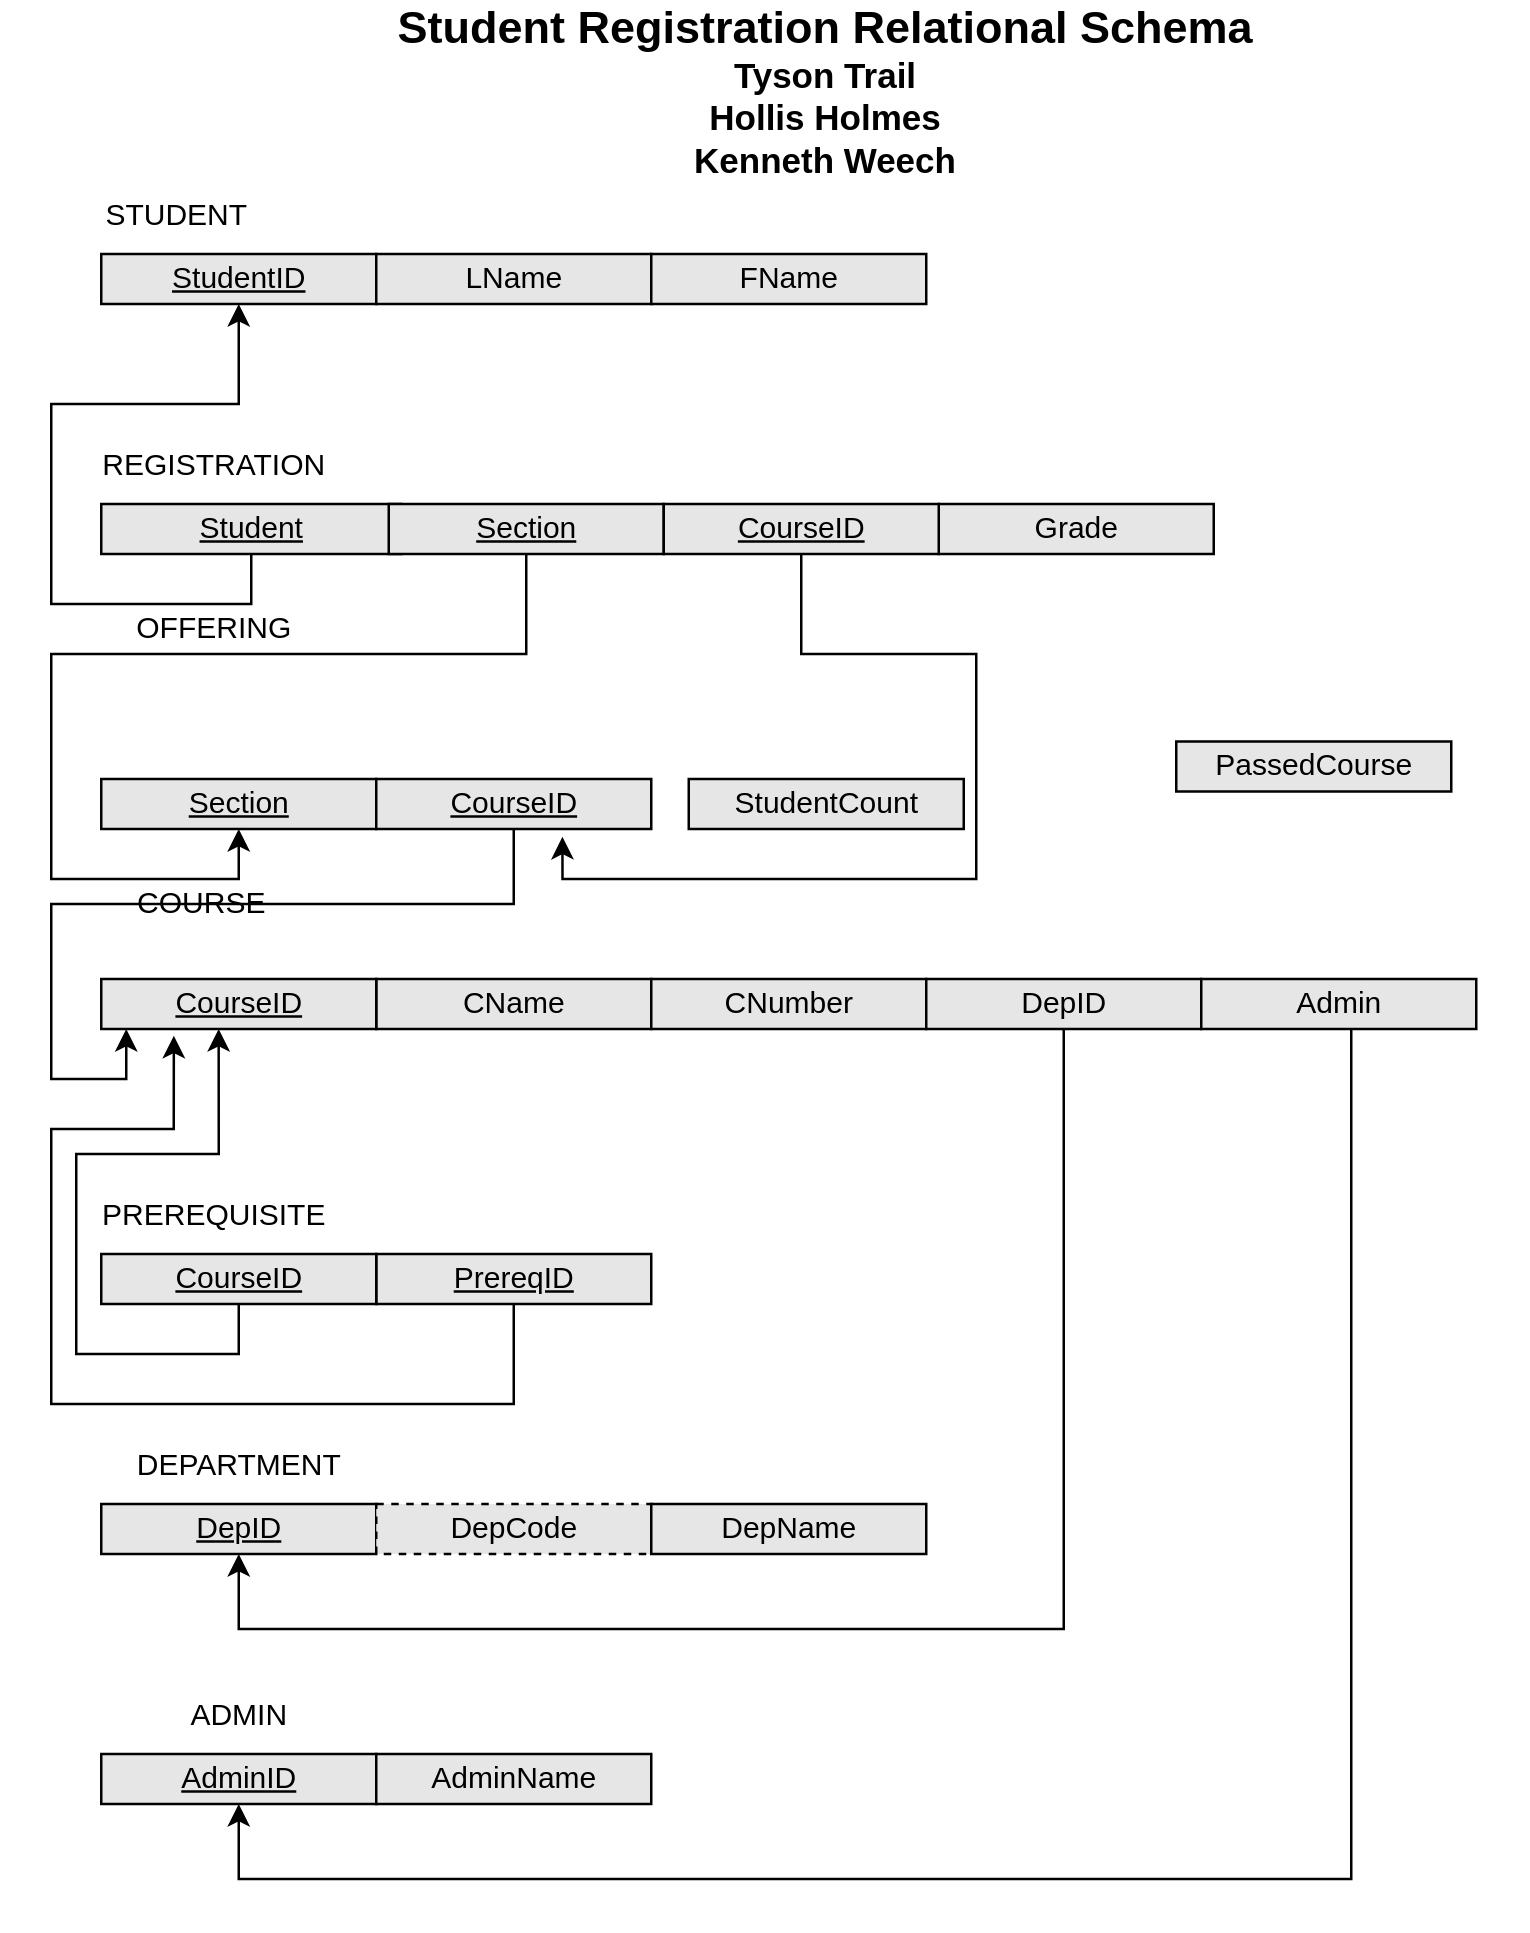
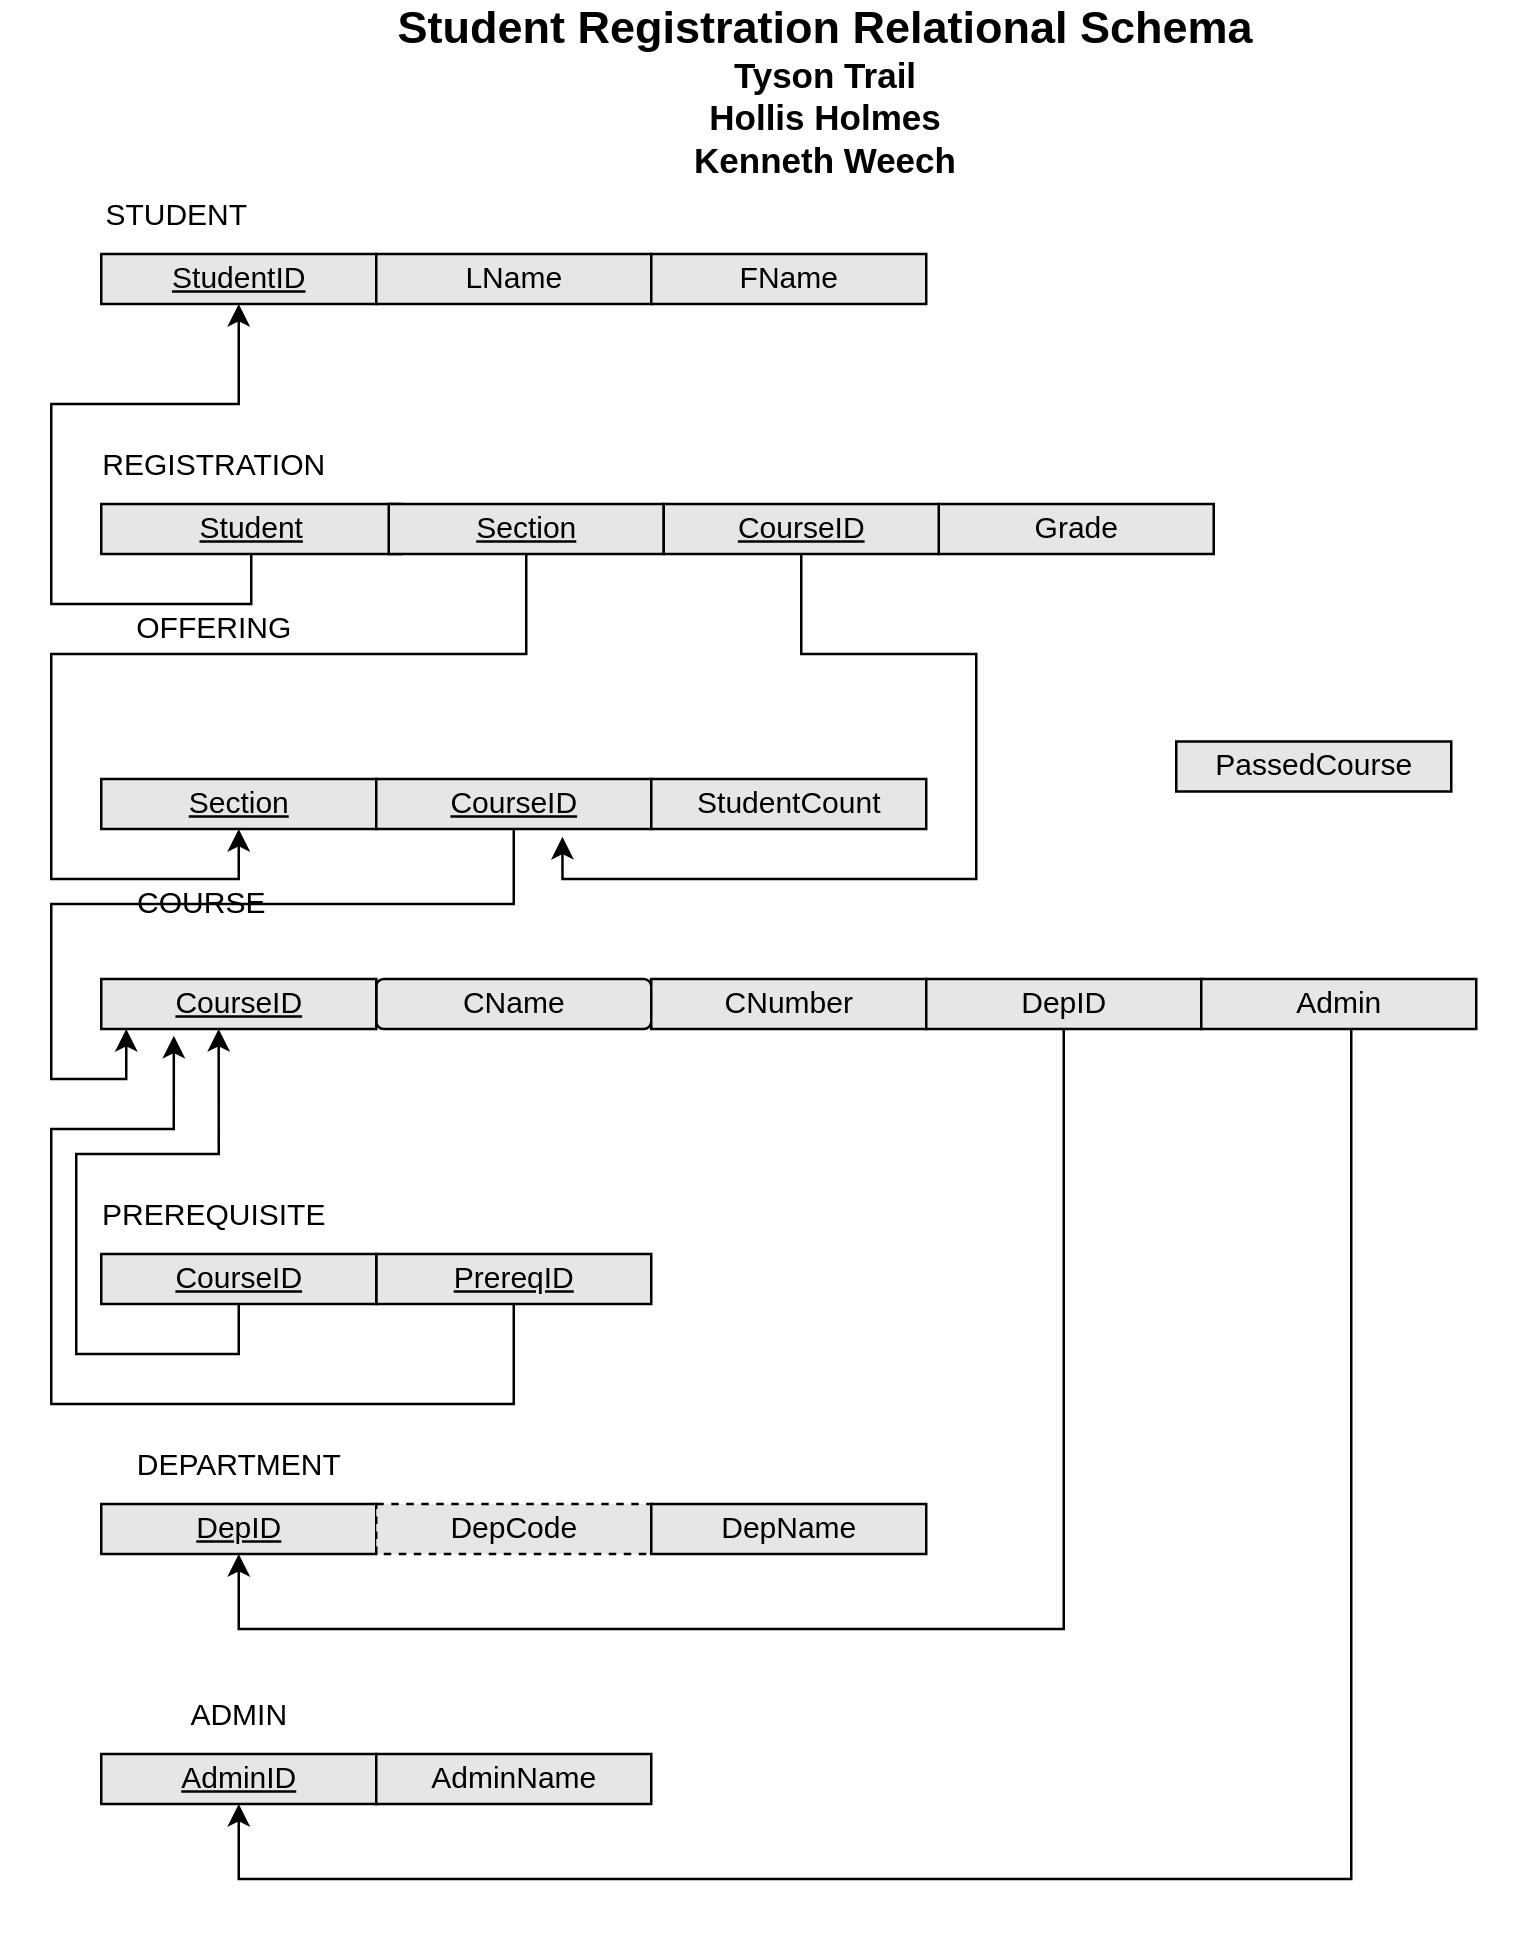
  <mxCell id="0" />
  <mxCell id="1" parent="0" />
  <mxCell id="2" value="&lt;u&gt;StudentID&lt;/u&gt;" style="html=1;fillColor=#E6E6E6;" parent="1" vertex="1"><mxGeometry x="40" y="100" width="110" height="20" as="geometry" /></mxCell>
  <mxCell id="3" value="LName" style="html=1;fillColor=#E6E6E6;" parent="1" vertex="1"><mxGeometry x="150" y="100" width="110" height="20" as="geometry" /></mxCell>
  <mxCell id="4" value="FName" style="html=1;fillColor=#E6E6E6;" parent="1" vertex="1"><mxGeometry x="260" y="100" width="110" height="20" as="geometry" /></mxCell>
  <mxCell id="5" value="STUDENT" style="text;html=1;align=center;verticalAlign=middle;resizable=0;points=[];autosize=1;strokeColor=none;fillColor=none;" parent="1" vertex="1"><mxGeometry x="30" y="70" width="80" height="30" as="geometry" /></mxCell>
  <mxCell id="6" style="edgeStyle=orthogonalEdgeStyle;rounded=0;orthogonalLoop=1;jettySize=auto;html=1;exitX=0.5;exitY=1;exitDx=0;exitDy=0;entryX=0.5;entryY=1;entryDx=0;entryDy=0;" parent="1" source="7" target="2" edge="1"><mxGeometry relative="1" as="geometry" /></mxCell>
  <mxCell id="7" value="&lt;u&gt;Student&lt;/u&gt;" style="html=1;fillColor=#E6E6E6;" parent="1" vertex="1"><mxGeometry x="40" y="200" width="120" height="20" as="geometry" /></mxCell>
  <mxCell id="8" style="edgeStyle=orthogonalEdgeStyle;rounded=0;orthogonalLoop=1;jettySize=auto;html=1;exitX=0.5;exitY=1;exitDx=0;exitDy=0;entryX=0.5;entryY=1;entryDx=0;entryDy=0;" parent="1" source="9" target="13" edge="1"><mxGeometry relative="1" as="geometry"><Array as="points"><mxPoint x="210" y="260" /><mxPoint x="20" y="260" /><mxPoint x="20" y="350" /><mxPoint x="95" y="350" /></Array></mxGeometry></mxCell>
  <mxCell id="9" value="&lt;u&gt;Section&lt;/u&gt;" style="html=1;fillColor=#E6E6E6;" parent="1" vertex="1"><mxGeometry x="155" y="200" width="110" height="20" as="geometry" /></mxCell>
  <mxCell id="10" value="REGISTRATION" style="text;html=1;align=center;verticalAlign=middle;resizable=0;points=[];autosize=1;strokeColor=none;fillColor=none;" parent="1" vertex="1"><mxGeometry x="30" y="170" width="110" height="30" as="geometry" /></mxCell>
- <mxCell id="11" value="CName" style="html=1;fillColor=#E6E6E6;" parent="1" vertex="1"><mxGeometry x="150" y="390" width="110" height="20" as="geometry" /></mxCell>
+ <mxCell id="11" value="CName" style="html=1;fillColor=#E6E6E6;rounded=1;" parent="1" vertex="1"><mxGeometry x="150" y="390" width="110" height="20" as="geometry" /></mxCell>
  <mxCell id="12" value="COURSE" style="text;html=1;align=center;verticalAlign=middle;resizable=0;points=[];autosize=1;strokeColor=none;fillColor=none;" parent="1" vertex="1"><mxGeometry x="45" y="345" width="70" height="30" as="geometry" /></mxCell>
  <mxCell id="13" value="&lt;u&gt;Section&lt;/u&gt;" style="html=1;fillColor=#E6E6E6;" parent="1" vertex="1"><mxGeometry x="40" y="310" width="110" height="20" as="geometry" /></mxCell>
  <mxCell id="14" style="edgeStyle=orthogonalEdgeStyle;rounded=0;orthogonalLoop=1;jettySize=auto;html=1;exitX=0.5;exitY=1;exitDx=0;exitDy=0;entryX=0.091;entryY=1;entryDx=0;entryDy=0;entryPerimeter=0;" parent="1" source="15" target="17" edge="1"><mxGeometry relative="1" as="geometry"><mxPoint x="240" y="480" as="targetPoint" /><Array as="points"><mxPoint x="205" y="360" /><mxPoint x="20" y="360" /><mxPoint x="20" y="430" /><mxPoint x="50" y="430" /></Array></mxGeometry></mxCell>
  <mxCell id="15" value="&lt;u&gt;CourseID&lt;/u&gt;" style="html=1;fillColor=#E6E6E6;" parent="1" vertex="1"><mxGeometry x="150" y="310" width="110" height="20" as="geometry" /></mxCell>
  <mxCell id="16" value="OFFERING" style="text;html=1;align=center;verticalAlign=middle;resizable=0;points=[];autosize=1;strokeColor=none;fillColor=none;" parent="1" vertex="1"><mxGeometry x="40" y="235" width="90" height="30" as="geometry" /></mxCell>
  <mxCell id="17" value="&lt;u&gt;CourseID&lt;/u&gt;" style="html=1;fillColor=#E6E6E6;" parent="1" vertex="1"><mxGeometry x="40" y="390" width="110" height="20" as="geometry" /></mxCell>
  <mxCell id="18" value="Grade" style="html=1;fillColor=#E6E6E6;" parent="1" vertex="1"><mxGeometry x="375" y="200" width="110" height="20" as="geometry" /></mxCell>
  <mxCell id="19" style="edgeStyle=orthogonalEdgeStyle;rounded=0;orthogonalLoop=1;jettySize=auto;html=1;exitX=0.5;exitY=1;exitDx=0;exitDy=0;entryX=0.264;entryY=1.133;entryDx=0;entryDy=0;entryPerimeter=0;" parent="1" source="20" target="17" edge="1"><mxGeometry relative="1" as="geometry"><Array as="points"><mxPoint x="205" y="560" /><mxPoint x="20" y="560" /><mxPoint x="20" y="450" /><mxPoint x="69" y="450" /></Array></mxGeometry></mxCell>
  <mxCell id="20" value="&lt;u&gt;PrereqID&lt;/u&gt;" style="html=1;fillColor=#E6E6E6;" parent="1" vertex="1"><mxGeometry x="150" y="500" width="110" height="20" as="geometry" /></mxCell>
  <mxCell id="21" value="PREREQUISITE" style="text;html=1;align=center;verticalAlign=middle;resizable=0;points=[];autosize=1;strokeColor=none;fillColor=none;" parent="1" vertex="1"><mxGeometry x="30" y="470" width="110" height="30" as="geometry" /></mxCell>
  <mxCell id="22" style="edgeStyle=orthogonalEdgeStyle;rounded=0;orthogonalLoop=1;jettySize=auto;html=1;exitX=0.5;exitY=1;exitDx=0;exitDy=0;entryX=0.427;entryY=1;entryDx=0;entryDy=0;entryPerimeter=0;" parent="1" source="23" target="17" edge="1"><mxGeometry relative="1" as="geometry"><Array as="points"><mxPoint x="95" y="540" /><mxPoint x="30" y="540" /><mxPoint x="30" y="460" /><mxPoint x="87" y="460" /></Array></mxGeometry></mxCell>
  <mxCell id="23" value="&lt;u&gt;CourseID&lt;/u&gt;" style="html=1;fillColor=#E6E6E6;" parent="1" vertex="1"><mxGeometry x="40" y="500" width="110" height="20" as="geometry" /></mxCell>
  <mxCell id="24" style="edgeStyle=orthogonalEdgeStyle;rounded=0;orthogonalLoop=1;jettySize=auto;html=1;exitX=0.5;exitY=1;exitDx=0;exitDy=0;entryX=0.677;entryY=1.156;entryDx=0;entryDy=0;entryPerimeter=0;" parent="1" source="25" target="15" edge="1"><mxGeometry relative="1" as="geometry"><Array as="points"><mxPoint x="320" y="260" /><mxPoint x="390" y="260" /><mxPoint x="390" y="350" /><mxPoint x="225" y="350" /></Array></mxGeometry></mxCell>
  <mxCell id="25" value="&lt;u&gt;CourseID&lt;/u&gt;" style="html=1;fillColor=#E6E6E6;" parent="1" vertex="1"><mxGeometry x="265" y="200" width="110" height="20" as="geometry" /></mxCell>
  <mxCell id="26" value="CNumber" style="html=1;fillColor=#E6E6E6;" parent="1" vertex="1"><mxGeometry x="260" y="390" width="110" height="20" as="geometry" /></mxCell>
  <mxCell id="27" value="&lt;u&gt;DepID&lt;/u&gt;" style="html=1;fillColor=#E6E6E6;" parent="1" vertex="1"><mxGeometry x="40" y="600" width="110" height="20" as="geometry" /></mxCell>
  <mxCell id="28" value="DepCode" style="html=1;fillColor=#E6E6E6;dashed=1;" parent="1" vertex="1"><mxGeometry x="150" y="600" width="110" height="20" as="geometry" /></mxCell>
  <mxCell id="29" value="DepName" style="html=1;fillColor=#E6E6E6;" parent="1" vertex="1"><mxGeometry x="260" y="600" width="110" height="20" as="geometry" /></mxCell>
  <mxCell id="30" value="DEPARTMENT" style="text;html=1;align=center;verticalAlign=middle;resizable=0;points=[];autosize=1;strokeColor=none;fillColor=none;" parent="1" vertex="1"><mxGeometry x="40" y="570" width="110" height="30" as="geometry" /></mxCell>
  <mxCell id="31" value="&lt;u&gt;AdminID&lt;/u&gt;" style="html=1;fillColor=#E6E6E6;" parent="1" vertex="1"><mxGeometry x="40" y="700" width="110" height="20" as="geometry" /></mxCell>
  <mxCell id="32" value="AdminName" style="html=1;fillColor=#E6E6E6;" parent="1" vertex="1"><mxGeometry x="150" y="700" width="110" height="20" as="geometry" /></mxCell>
  <mxCell id="33" value="ADMIN" style="text;html=1;align=center;verticalAlign=middle;resizable=0;points=[];autosize=1;strokeColor=none;fillColor=none;" parent="1" vertex="1"><mxGeometry x="65" y="670" width="60" height="30" as="geometry" /></mxCell>
  <mxCell id="34" style="edgeStyle=orthogonalEdgeStyle;rounded=0;orthogonalLoop=1;jettySize=auto;html=1;entryX=0.5;entryY=1;entryDx=0;entryDy=0;" parent="1" source="35" target="27" edge="1"><mxGeometry relative="1" as="geometry"><Array as="points"><mxPoint x="425" y="650" /><mxPoint x="95" y="650" /></Array></mxGeometry></mxCell>
  <mxCell id="35" value="DepID" style="html=1;fillColor=#E6E6E6;" parent="1" vertex="1"><mxGeometry x="370" y="390" width="110" height="20" as="geometry" /></mxCell>
  <mxCell id="36" style="edgeStyle=orthogonalEdgeStyle;rounded=0;orthogonalLoop=1;jettySize=auto;html=1;entryX=0.5;entryY=1;entryDx=0;entryDy=0;" parent="1" source="37" target="31" edge="1"><mxGeometry relative="1" as="geometry"><Array as="points"><mxPoint x="540" y="750" /><mxPoint x="95" y="750" /></Array></mxGeometry></mxCell>
  <mxCell id="37" value="Admin" style="html=1;fillColor=#E6E6E6;" parent="1" vertex="1"><mxGeometry x="480" y="390" width="110" height="20" as="geometry" /></mxCell>
- <mxCell id="38" value="StudentCount" style="html=1;fillColor=#E6E6E6;" vertex="1" parent="1"><mxGeometry x="275" y="310" width="110" height="20" as="geometry" /></mxCell>
+ <mxCell id="38" value="StudentCount" style="html=1;fillColor=#E6E6E6;" vertex="1" parent="1"><mxGeometry x="260" y="310" width="110" height="20" as="geometry" /></mxCell>
  <mxCell id="39" value="PassedCourse" style="html=1;fillColor=#E6E6E6;" vertex="1" parent="1"><mxGeometry x="470" y="295" width="110" height="20" as="geometry" /></mxCell>
  <mxCell id="40" value="&lt;font style=&quot;&quot;&gt;&lt;b style=&quot;&quot;&gt;&lt;span style=&quot;font-size: 18px;&quot;&gt;Student Registration Relational Schema&lt;/span&gt;&lt;br&gt;&lt;font style=&quot;font-size: 14px;&quot;&gt;Tyson Trail&lt;br&gt;Hollis Holmes&lt;br&gt;Kenneth Weech&lt;/font&gt;&lt;br&gt;&lt;/b&gt;&lt;/font&gt;" style="text;html=1;strokeColor=none;fillColor=none;align=center;verticalAlign=middle;whiteSpace=wrap;rounded=0;" vertex="1" parent="1"><mxGeometry x="150" y="20" width="360" height="30" as="geometry" /></mxCell>
